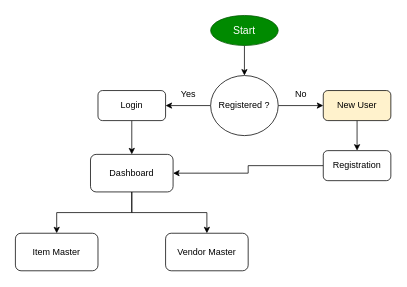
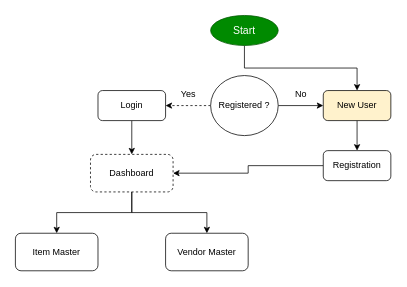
  <mxCell id="0" />
  <mxCell id="1" parent="0" />
- <mxCell id="2" style="edgeStyle=orthogonalEdgeStyle;rounded=0;orthogonalLoop=1;jettySize=auto;html=1;exitX=0.5;exitY=1;exitDx=0;exitDy=0;entryX=0.5;entryY=0;entryDx=0;entryDy=0;" parent="1" source="3" target="6" edge="1"><mxGeometry relative="1" as="geometry" /></mxCell>
+ <mxCell id="2" style="edgeStyle=orthogonalEdgeStyle;rounded=0;orthogonalLoop=1;jettySize=auto;html=1;exitX=0.5;exitY=1;exitDx=0;exitDy=0;" parent="1" source="3" target="10" edge="1"><mxGeometry relative="1" as="geometry" /></mxCell>
  <mxCell id="3" value="&lt;font style=&quot;font-size: 14px;&quot;&gt;Start&lt;/font&gt;" style="ellipse;whiteSpace=wrap;html=1;fillColor=#008a00;strokeColor=#005700;fontColor=#ffffff;" parent="1" vertex="1"><mxGeometry x="280" y="20" width="90" height="40" as="geometry" /></mxCell>
- <mxCell id="4" style="edgeStyle=orthogonalEdgeStyle;rounded=0;orthogonalLoop=1;jettySize=auto;html=1;exitX=0;exitY=0.5;exitDx=0;exitDy=0;entryX=1;entryY=0.5;entryDx=0;entryDy=0;" parent="1" source="6" target="8" edge="1"><mxGeometry relative="1" as="geometry" /></mxCell>
+ <mxCell id="4" style="edgeStyle=orthogonalEdgeStyle;rounded=0;orthogonalLoop=1;jettySize=auto;html=1;exitX=0;exitY=0.5;exitDx=0;exitDy=0;entryX=1;entryY=0.5;entryDx=0;entryDy=0;dashed=1;" parent="1" source="6" target="8" edge="1"><mxGeometry relative="1" as="geometry" /></mxCell>
  <mxCell id="5" style="edgeStyle=orthogonalEdgeStyle;rounded=0;orthogonalLoop=1;jettySize=auto;html=1;exitX=1;exitY=0.5;exitDx=0;exitDy=0;entryX=0;entryY=0.5;entryDx=0;entryDy=0;" parent="1" source="6" target="10" edge="1"><mxGeometry relative="1" as="geometry" /></mxCell>
  <mxCell id="6" value="Registered ?" style="ellipse;whiteSpace=wrap;html=1;" parent="1" vertex="1"><mxGeometry x="280" y="100" width="90" height="80" as="geometry" /></mxCell>
  <mxCell id="7" style="edgeStyle=orthogonalEdgeStyle;rounded=0;orthogonalLoop=1;jettySize=auto;html=1;exitX=0.5;exitY=1;exitDx=0;exitDy=0;entryX=0.5;entryY=0;entryDx=0;entryDy=0;" edge="1" parent="1" source="8" target="17"><mxGeometry relative="1" as="geometry" /></mxCell>
  <mxCell id="8" value="Login" style="rounded=1;whiteSpace=wrap;html=1;" parent="1" vertex="1"><mxGeometry x="130" y="120" width="90" height="40" as="geometry" /></mxCell>
  <mxCell id="9" style="edgeStyle=orthogonalEdgeStyle;rounded=0;orthogonalLoop=1;jettySize=auto;html=1;exitX=0.5;exitY=1;exitDx=0;exitDy=0;entryX=0.5;entryY=0;entryDx=0;entryDy=0;" parent="1" source="10" target="14" edge="1"><mxGeometry relative="1" as="geometry" /></mxCell>
  <mxCell id="10" value="New User" style="rounded=1;whiteSpace=wrap;html=1;fillColor=#fff2cc;" parent="1" vertex="1"><mxGeometry x="430" y="120" width="90" height="40" as="geometry" /></mxCell>
  <mxCell id="11" value="Yes" style="text;html=1;align=center;verticalAlign=middle;resizable=0;points=[];autosize=1;strokeColor=none;fillColor=none;" parent="1" vertex="1"><mxGeometry x="230" y="110" width="40" height="30" as="geometry" /></mxCell>
  <mxCell id="12" value="No" style="text;html=1;align=center;verticalAlign=middle;resizable=0;points=[];autosize=1;strokeColor=none;fillColor=none;" parent="1" vertex="1"><mxGeometry x="380" y="110" width="40" height="30" as="geometry" /></mxCell>
  <mxCell id="13" style="edgeStyle=orthogonalEdgeStyle;rounded=0;orthogonalLoop=1;jettySize=auto;html=1;entryX=1;entryY=0.5;entryDx=0;entryDy=0;" edge="1" parent="1" source="14" target="17"><mxGeometry relative="1" as="geometry" /></mxCell>
  <mxCell id="14" value="Registration" style="rounded=1;whiteSpace=wrap;html=1;" parent="1" vertex="1"><mxGeometry x="430" y="200" width="90" height="40" as="geometry" /></mxCell>
  <mxCell id="15" style="edgeStyle=orthogonalEdgeStyle;rounded=0;orthogonalLoop=1;jettySize=auto;html=1;exitX=0.5;exitY=1;exitDx=0;exitDy=0;entryX=0.5;entryY=0;entryDx=0;entryDy=0;" edge="1" parent="1" source="17" target="18"><mxGeometry relative="1" as="geometry" /></mxCell>
  <mxCell id="16" style="edgeStyle=orthogonalEdgeStyle;rounded=0;orthogonalLoop=1;jettySize=auto;html=1;exitX=0.5;exitY=1;exitDx=0;exitDy=0;entryX=0.5;entryY=0;entryDx=0;entryDy=0;" edge="1" parent="1" source="17" target="19"><mxGeometry relative="1" as="geometry" /></mxCell>
- <mxCell id="17" value="Dashboard" style="rounded=1;whiteSpace=wrap;html=1;" parent="1" vertex="1"><mxGeometry x="120" y="205" width="110" height="50" as="geometry" /></mxCell>
+ <mxCell id="17" value="Dashboard" style="rounded=1;whiteSpace=wrap;html=1;dashed=1;" parent="1" vertex="1"><mxGeometry x="120" y="205" width="110" height="50" as="geometry" /></mxCell>
  <mxCell id="18" value="Item Master&lt;span style=&quot;color: rgba(0, 0, 0, 0); font-family: monospace; font-size: 0px; text-align: start; text-wrap-mode: nowrap;&quot;&gt;%3CmxGraphModel%3E%3Croot%3E%3CmxCell%20id%3D%220%22%2F%3E%3CmxCell%20id%3D%221%22%20parent%3D%220%22%2F%3E%3CmxCell%20id%3D%222%22%20value%3D%22Admin%22%20style%3D%22rounded%3D1%3BwhiteSpace%3Dwrap%3Bhtml%3D1%3B%22%20vertex%3D%221%22%20parent%3D%221%22%3E%3CmxGeometry%20x%3D%22240%22%20y%3D%22420%22%20width%3D%22110%22%20height%3D%2250%22%20as%3D%22geometry%22%2F%3E%3C%2FmxCell%3E%3C%2Froot%3E%3C%2FmxGraphModel%3E&lt;/span&gt;" style="rounded=1;whiteSpace=wrap;html=1;" vertex="1" parent="1"><mxGeometry x="20" y="310" width="110" height="50" as="geometry" /></mxCell>
  <mxCell id="19" value="Vendor Master" style="rounded=1;whiteSpace=wrap;html=1;" vertex="1" parent="1"><mxGeometry x="220" y="310" width="110" height="50" as="geometry" /></mxCell>
